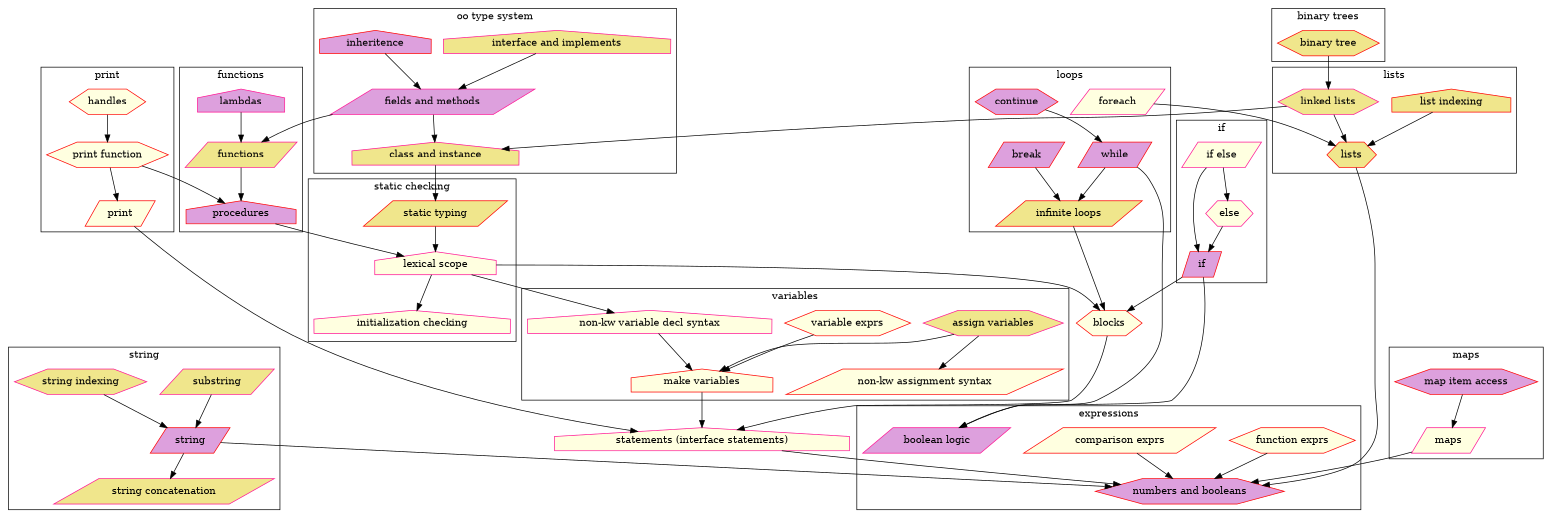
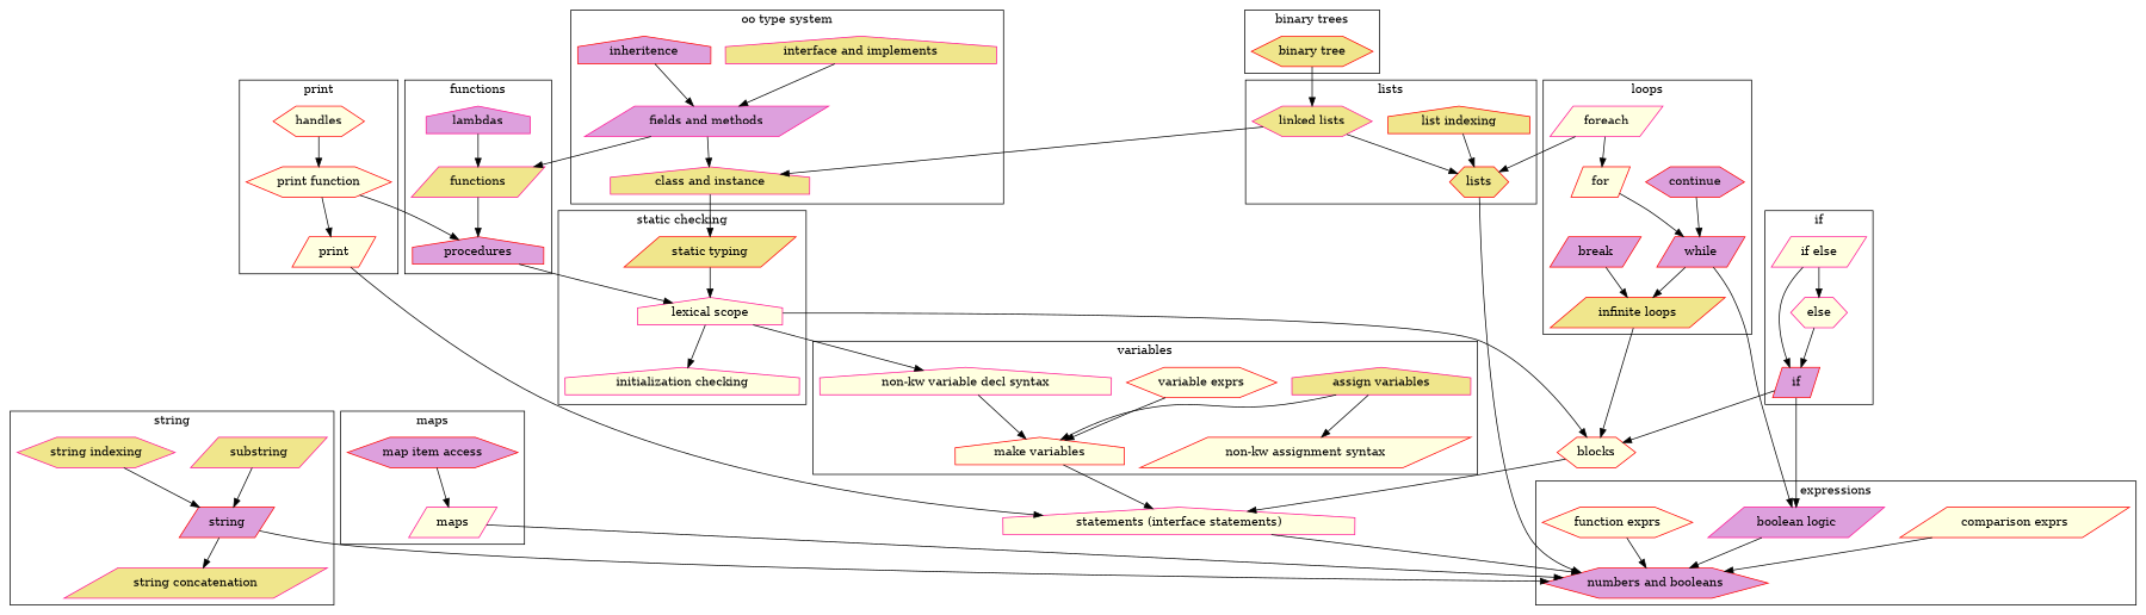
  digraph {
    rankdir=TB
    node [color=red fillcolor=lightyellow shape=parallelogram style=filled]
    string [fillcolor=plum]
    "string concatenation" [color=deeppink fillcolor=khaki]
    substring [color=deeppink fillcolor=khaki]
    "string indexing" [color=deeppink fillcolor=khaki shape=hexagon]
    "static typing" [fillcolor=khaki]
    "lexical scope" [color=deeppink shape=house]
    "initialization checking" [color=deeppink shape=house]
    while [fillcolor=plum]
    break [fillcolor=plum]
    "infinite loops" [fillcolor=khaki]
    continue [fillcolor=plum shape=hexagon]
+   for
    foreach [color=deeppink]
    procedures [fillcolor=plum shape=house]
    functions [color=deeppink fillcolor=khaki]
    lambdas [color=deeppink fillcolor=plum shape=house]
    "numbers and booleans" [fillcolor=plum shape=hexagon]
    n18 [label="function exprs" shape=hexagon]
    "comparison exprs"
    "boolean logic" [color=deeppink fillcolor=plum]
    lists [fillcolor=khaki shape=hexagon]
    "list indexing" [fillcolor=khaki shape=house]
    "linked lists" [color=deeppink fillcolor=khaki shape=hexagon]
    maps [color=deeppink]
    "map item access" [fillcolor=plum shape=hexagon]
    "binary tree" [fillcolor=khaki shape=hexagon]
    "make variables" [shape=house]
    "variable exprs" [shape=hexagon]
-   "assign variables" [color=deeppink fillcolor=khaki shape=hexagon]
+   "assign variables" [color=deeppink fillcolor=khaki shape=house]
    "non-kw variable decl syntax" [color=deeppink shape=house]
    "non-kw assignment syntax"
    print
    "print function" [shape=hexagon]
    handles [shape=hexagon]
    if [fillcolor=plum]
    else [color=deeppink shape=hexagon]
    "if else" [color=deeppink]
    "class and instance" [color=deeppink fillcolor=khaki shape=house]
    "fields and methods" [color=deeppink fillcolor=plum]
    "interface and implements" [color=deeppink fillcolor=khaki shape=house]
    inheritence [fillcolor=plum shape=house]
    blocks [shape=hexagon]
    n43 [color=deeppink label="statements (interface statements)" shape=house]
    subgraph cluster_1 {
      label=string
      string
      "string concatenation"
      substring
      "string indexing"
    }
    subgraph cluster_2 {
      label="static checking"
      "static typing"
      "lexical scope"
      "initialization checking"
    }
    subgraph cluster_3 {
      label=loops
      while
      break
      "infinite loops"
      continue
+     for
      foreach
    }
    subgraph cluster_4 {
      label=functions
      procedures
      functions
      lambdas
    }
    subgraph cluster_5 {
      label=expressions
      "numbers and booleans"
      n18
      "comparison exprs"
      "boolean logic"
    }
    subgraph cluster_6 {
      label=lists
      lists
      "list indexing"
      "linked lists"
    }
    subgraph cluster_7 {
      label=maps
      maps
      "map item access"
    }
    subgraph cluster_8 {
      label="binary trees"
      "binary tree"
    }
    subgraph cluster_9 {
      label=variables
      "make variables"
      "variable exprs"
      "assign variables"
      "non-kw variable decl syntax"
      "non-kw assignment syntax"
    }
    subgraph cluster_10 {
      label=print
      print
      "print function"
      handles
    }
    subgraph cluster_11 {
      label=if
      if
      else
      "if else"
    }
    subgraph cluster_12 {
      label="oo type system"
      "class and instance"
      "fields and methods"
      "interface and implements"
      inheritence
    }
    string -> "string concatenation"
    string -> "numbers and booleans"
    substring -> string
    "string indexing" -> string
    "static typing" -> "lexical scope"
    "lexical scope" -> "initialization checking"
    "lexical scope" -> "non-kw variable decl syntax"
    "lexical scope" -> blocks
    while -> "infinite loops"
    while -> "boolean logic"
    break -> "infinite loops"
    "infinite loops" -> blocks
    continue -> while
+   for -> while
+   foreach -> for
    foreach -> lists
    procedures -> "lexical scope"
    functions -> procedures
    lambdas -> functions
    n18 -> "numbers and booleans"
    "comparison exprs" -> "numbers and booleans"
+   "boolean logic" -> "numbers and booleans"
    lists -> "numbers and booleans"
    "list indexing" -> lists
    "linked lists" -> lists
    "linked lists" -> "class and instance"
    maps -> "numbers and booleans"
    "map item access" -> maps
    "binary tree" -> "linked lists"
    "make variables" -> n43
    "variable exprs" -> "make variables"
    "assign variables" -> "make variables"
    "assign variables" -> "non-kw assignment syntax"
    "non-kw variable decl syntax" -> "make variables"
    print -> n43
    "print function" -> procedures
    "print function" -> print
    handles -> "print function"
    if -> "boolean logic"
    if -> blocks
    else -> if
    "if else" -> if
    "if else" -> else
    "class and instance" -> "static typing"
    "fields and methods" -> functions
    "fields and methods" -> "class and instance"
    "interface and implements" -> "fields and methods"
    inheritence -> "fields and methods"
    blocks -> n43
    n43 -> "numbers and booleans"
  }
